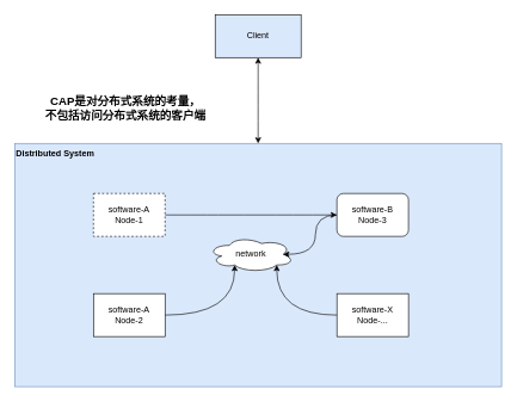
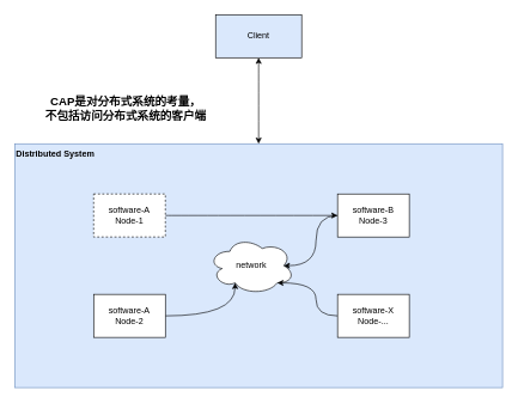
  <mxCell id="0" />
  <mxCell id="1" parent="0" />
  <mxCell id="2" value="Distributed System" style="rounded=0;whiteSpace=wrap;html=1;align=left;verticalAlign=top;fillColor=#dae8fc;strokeColor=#6c8ebf;fontStyle=1" vertex="1" parent="1"><mxGeometry x="20" y="200" width="680" height="340" as="geometry" /></mxCell>
  <mxCell id="3" style="edgeStyle=orthogonalEdgeStyle;curved=1;rounded=0;orthogonalLoop=1;jettySize=auto;html=1;entryX=0.5;entryY=0;entryDx=0;entryDy=0;startArrow=classic;startFill=1;" edge="1" parent="1" source="4" target="2"><mxGeometry relative="1" as="geometry" /></mxCell>
  <mxCell id="4" value="Client" style="rounded=0;whiteSpace=wrap;html=1;fillColor=#dae8fc;" vertex="1" parent="1"><mxGeometry x="300" y="20" width="120" height="60" as="geometry" /></mxCell>
  <mxCell id="5" style="edgeStyle=orthogonalEdgeStyle;curved=1;rounded=0;orthogonalLoop=1;jettySize=auto;html=1;" edge="1" parent="1" source="6" target="11"><mxGeometry relative="1" as="geometry" /></mxCell>
  <mxCell id="6" value="software-A&lt;br&gt;Node-1" style="rounded=0;whiteSpace=wrap;html=1;dashed=1;" vertex="1" parent="1"><mxGeometry x="130" y="270" width="100" height="60" as="geometry" /></mxCell>
  <mxCell id="7" style="edgeStyle=orthogonalEdgeStyle;rounded=0;orthogonalLoop=1;jettySize=auto;html=1;entryX=0.31;entryY=0.8;entryDx=0;entryDy=0;entryPerimeter=0;curved=1;" edge="1" parent="1" source="8" target="9"><mxGeometry relative="1" as="geometry"><Array as="points"><mxPoint x="327" y="440" /></Array></mxGeometry></mxCell>
  <mxCell id="8" value="software-A&lt;br&gt;Node-2" style="rounded=0;whiteSpace=wrap;html=1;" vertex="1" parent="1"><mxGeometry x="130" y="410" width="100" height="60" as="geometry" /></mxCell>
- <mxCell id="9" value="network" style="ellipse;shape=cloud;whiteSpace=wrap;html=1;" vertex="1" parent="1"><mxGeometry x="290" y="330" width="120" height="50" as="geometry" /></mxCell>
+ <mxCell id="9" value="network" style="ellipse;shape=cloud;whiteSpace=wrap;html=1;" vertex="1" parent="1"><mxGeometry x="290" y="330" width="120" height="80" as="geometry" /></mxCell>
  <mxCell id="10" style="edgeStyle=orthogonalEdgeStyle;curved=1;rounded=0;orthogonalLoop=1;jettySize=auto;html=1;entryX=0.875;entryY=0.5;entryDx=0;entryDy=0;entryPerimeter=0;" edge="1" parent="1" source="11" target="9"><mxGeometry relative="1" as="geometry" /></mxCell>
- <mxCell id="11" value="software-B&lt;br&gt;Node-3" style="whiteSpace=wrap;html=1;rounded=1;" vertex="1" parent="1"><mxGeometry x="470" y="270" width="100" height="60" as="geometry" /></mxCell>
+ <mxCell id="11" value="software-B&lt;br&gt;Node-3" style="rounded=0;whiteSpace=wrap;html=1;" vertex="1" parent="1"><mxGeometry x="470" y="270" width="100" height="60" as="geometry" /></mxCell>
  <mxCell id="12" style="edgeStyle=orthogonalEdgeStyle;curved=1;rounded=0;orthogonalLoop=1;jettySize=auto;html=1;entryX=0.8;entryY=0.8;entryDx=0;entryDy=0;entryPerimeter=0;" edge="1" parent="1" source="13" target="9"><mxGeometry relative="1" as="geometry" /></mxCell>
  <mxCell id="13" value="software-X&lt;br&gt;Node-..." style="rounded=0;whiteSpace=wrap;html=1;" vertex="1" parent="1"><mxGeometry x="470" y="410" width="100" height="60" as="geometry" /></mxCell>
  <mxCell id="14" value="CAP是对分布式系统的考量，&lt;br style=&quot;font-size: 16px;&quot;&gt;不包括访问分布式系统的客户端" style="text;html=1;strokeColor=none;fillColor=none;align=center;verticalAlign=middle;whiteSpace=wrap;rounded=0;fontStyle=1;fontSize=16;" vertex="1" parent="1"><mxGeometry x="50" y="130" width="250" height="40" as="geometry" /></mxCell>
